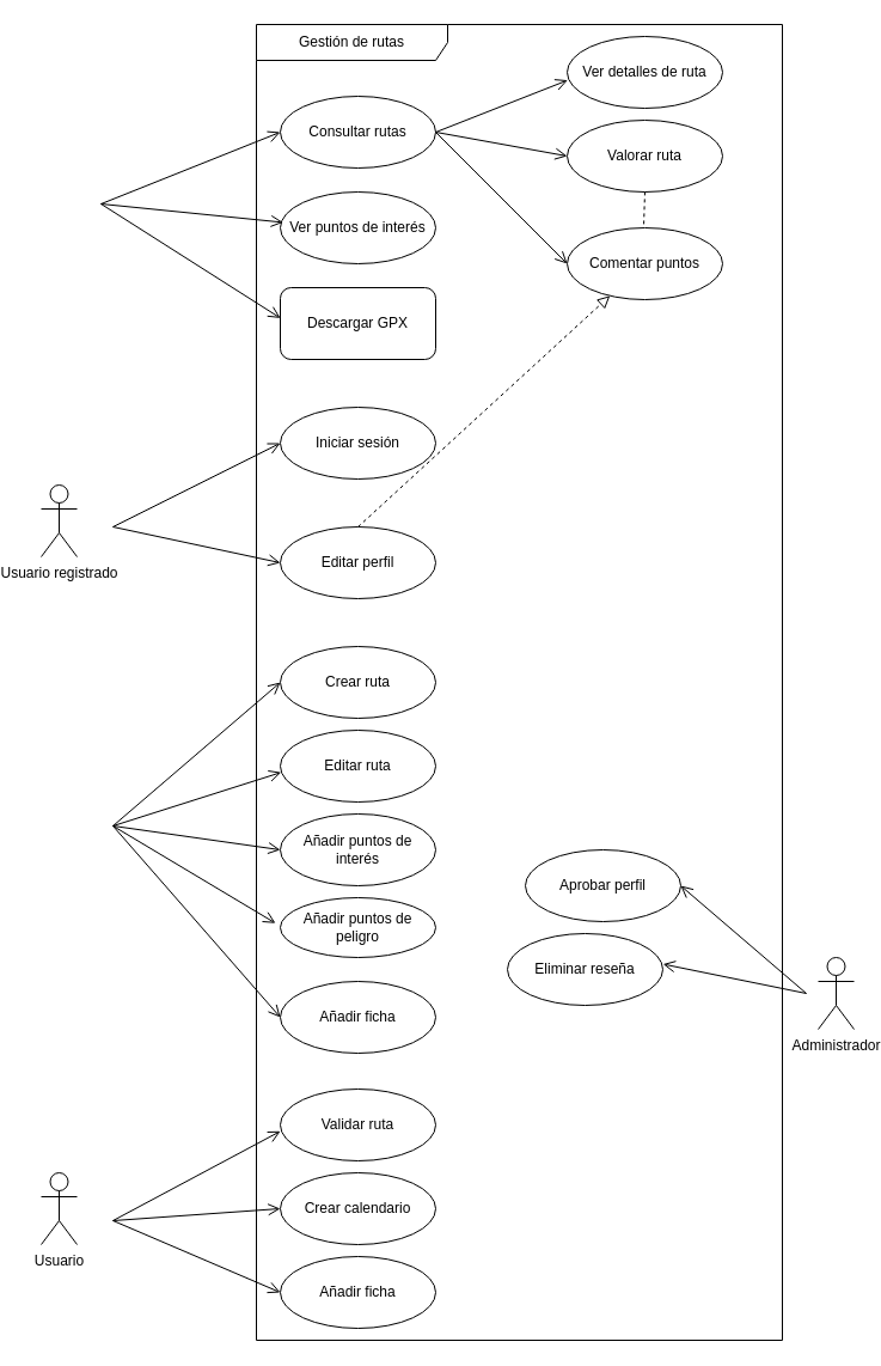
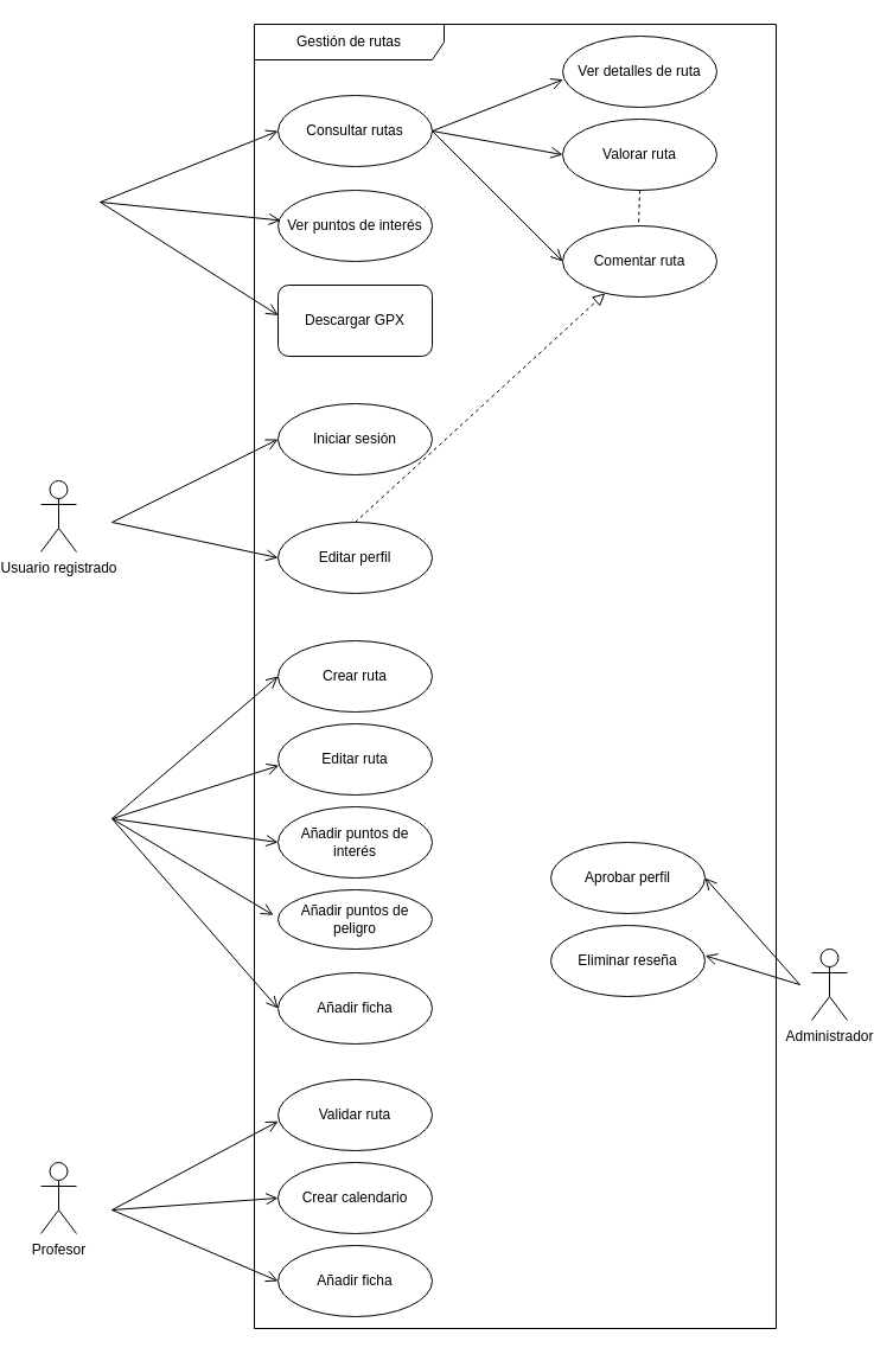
  <mxCell id="0" />
  <mxCell id="1" parent="0" />
  <mxCell id="2" value="Gestión de rutas" style="shape=umlFrame;whiteSpace=wrap;html=1;pointerEvents=0;recursiveResize=0;container=1;collapsible=0;width=160;" vertex="1" parent="1"><mxGeometry x="200" y="20" width="440" height="1100" as="geometry" /></mxCell>
  <mxCell id="3" value="Consultar rutas" style="ellipse;whiteSpace=wrap;html=1;" vertex="1" parent="2"><mxGeometry x="20" y="60" width="130" height="60" as="geometry" /></mxCell>
  <mxCell id="4" value="Ver detalles de ruta" style="ellipse;whiteSpace=wrap;html=1;" vertex="1" parent="2"><mxGeometry x="260" y="10" width="130" height="60" as="geometry" /></mxCell>
  <mxCell id="5" value="Ver puntos de interés" style="ellipse;whiteSpace=wrap;html=1;" vertex="1" parent="2"><mxGeometry x="20" y="140" width="130" height="60" as="geometry" /></mxCell>
  <mxCell id="6" value="Descargar GPX" style="whiteSpace=wrap;html=1;rounded=1;" vertex="1" parent="2"><mxGeometry x="20" y="220" width="130" height="60" as="geometry" /></mxCell>
  <mxCell id="7" value="Valorar ruta" style="ellipse;whiteSpace=wrap;html=1;" vertex="1" parent="2"><mxGeometry x="260" y="80" width="130" height="60" as="geometry" /></mxCell>
  <mxCell id="8" value="" style="endArrow=open;startArrow=none;endFill=0;startFill=0;endSize=8;html=1;verticalAlign=bottom;labelBackgroundColor=none;strokeWidth=1;rounded=0;entryX=0.003;entryY=0.61;entryDx=0;entryDy=0;entryPerimeter=0;" edge="1" parent="2" target="4"><mxGeometry width="160" relative="1" as="geometry"><mxPoint x="150" y="90" as="sourcePoint" /><mxPoint x="316" y="222" as="targetPoint" /></mxGeometry></mxCell>
  <mxCell id="9" value="" style="endArrow=open;startArrow=none;endFill=0;startFill=0;endSize=8;html=1;verticalAlign=bottom;labelBackgroundColor=none;strokeWidth=1;rounded=0;entryX=0;entryY=0.5;entryDx=0;entryDy=0;" edge="1" parent="2" target="7"><mxGeometry width="160" relative="1" as="geometry"><mxPoint x="150" y="90" as="sourcePoint" /><mxPoint x="386" y="412" as="targetPoint" /></mxGeometry></mxCell>
  <mxCell id="10" value="Iniciar sesión" style="ellipse;whiteSpace=wrap;html=1;" vertex="1" parent="2"><mxGeometry x="20" y="320" width="130" height="60" as="geometry" /></mxCell>
- <mxCell id="11" value="Comentar puntos" style="ellipse;whiteSpace=wrap;html=1;" vertex="1" parent="2"><mxGeometry x="260" y="170" width="130" height="60" as="geometry" /></mxCell>
+ <mxCell id="11" value="Comentar ruta" style="ellipse;whiteSpace=wrap;html=1;" vertex="1" parent="2"><mxGeometry x="260" y="170" width="130" height="60" as="geometry" /></mxCell>
  <mxCell id="12" value="" style="endArrow=open;startArrow=none;endFill=0;startFill=0;endSize=8;html=1;verticalAlign=bottom;labelBackgroundColor=none;strokeWidth=1;rounded=0;entryX=0;entryY=0.5;entryDx=0;entryDy=0;" edge="1" parent="2" target="11"><mxGeometry width="160" relative="1" as="geometry"><mxPoint x="150" y="90" as="sourcePoint" /><mxPoint x="250" y="130" as="targetPoint" /></mxGeometry></mxCell>
  <mxCell id="13" value="" style="endArrow=none;dashed=1;endFill=0;endSize=8;html=1;rounded=0;entryX=0.5;entryY=1;entryDx=0;entryDy=0;exitX=0.493;exitY=-0.052;exitDx=0;exitDy=0;exitPerimeter=0;" edge="1" parent="2" source="11" target="7"><mxGeometry width="160" relative="1" as="geometry"><mxPoint x="190" y="290" as="sourcePoint" /><mxPoint x="350" y="290" as="targetPoint" /></mxGeometry></mxCell>
  <mxCell id="14" value="Editar perfil" style="ellipse;whiteSpace=wrap;html=1;" vertex="1" parent="2"><mxGeometry x="20" y="420" width="130" height="60" as="geometry" /></mxCell>
  <mxCell id="15" value="Crear ruta" style="ellipse;whiteSpace=wrap;html=1;" vertex="1" parent="2"><mxGeometry x="20" y="520" width="130" height="60" as="geometry" /></mxCell>
  <mxCell id="16" value="" style="endArrow=open;startArrow=none;endFill=0;startFill=0;endSize=8;html=1;verticalAlign=bottom;labelBackgroundColor=none;strokeWidth=1;rounded=0;entryX=0;entryY=0.5;entryDx=0;entryDy=0;" edge="1" parent="2" target="14"><mxGeometry width="160" relative="1" as="geometry"><mxPoint x="-120" y="420" as="sourcePoint" /><mxPoint x="350" y="515" as="targetPoint" /></mxGeometry></mxCell>
  <mxCell id="17" value="" style="endArrow=block;dashed=1;endFill=0;endSize=8;html=1;rounded=0;exitX=0.5;exitY=0;exitDx=0;exitDy=0;" edge="1" parent="2" source="14" target="11"><mxGeometry width="160" relative="1" as="geometry"><mxPoint x="250" y="390" as="sourcePoint" /><mxPoint x="251" y="363" as="targetPoint" /></mxGeometry></mxCell>
  <mxCell id="18" value="Editar ruta" style="ellipse;whiteSpace=wrap;html=1;" vertex="1" parent="2"><mxGeometry x="20" y="590" width="130" height="60" as="geometry" /></mxCell>
  <mxCell id="19" value="Añadir puntos de interés" style="ellipse;whiteSpace=wrap;html=1;" vertex="1" parent="2"><mxGeometry x="20" y="660" width="130" height="60" as="geometry" /></mxCell>
  <mxCell id="20" value="Añadir puntos de peligro" style="ellipse;whiteSpace=wrap;html=1;" vertex="1" parent="2"><mxGeometry x="20" y="730" width="130" height="50" as="geometry" /></mxCell>
  <mxCell id="21" value="Añadir ficha" style="ellipse;whiteSpace=wrap;html=1;" vertex="1" parent="2"><mxGeometry x="20" y="800" width="130" height="60" as="geometry" /></mxCell>
  <mxCell id="22" value="Validar ruta" style="ellipse;whiteSpace=wrap;html=1;" vertex="1" parent="2"><mxGeometry x="20" y="890" width="130" height="60" as="geometry" /></mxCell>
  <mxCell id="23" value="Crear calendario" style="ellipse;whiteSpace=wrap;html=1;" vertex="1" parent="2"><mxGeometry x="20" y="960" width="130" height="60" as="geometry" /></mxCell>
  <mxCell id="24" value="Añadir ficha" style="ellipse;whiteSpace=wrap;html=1;" vertex="1" parent="2"><mxGeometry x="20" y="1030" width="130" height="60" as="geometry" /></mxCell>
- <mxCell id="25" value="Aprobar perfil" style="ellipse;whiteSpace=wrap;html=1;" vertex="1" parent="2"><mxGeometry x="225" y="690" width="130" height="60" as="geometry" /></mxCell>
- <mxCell id="26" value="Eliminar reseña" style="ellipse;whiteSpace=wrap;html=1;" vertex="1" parent="2"><mxGeometry x="210" y="760" width="130" height="60" as="geometry" /></mxCell>
+ <mxCell id="25" value="Aprobar perfil" style="ellipse;whiteSpace=wrap;html=1;" vertex="1" parent="2"><mxGeometry x="250" y="690" width="130" height="60" as="geometry" /></mxCell>
+ <mxCell id="26" value="Eliminar reseña" style="ellipse;whiteSpace=wrap;html=1;" vertex="1" parent="2"><mxGeometry x="250" y="760" width="130" height="60" as="geometry" /></mxCell>
  <mxCell id="27" value="" style="endArrow=open;startArrow=none;endFill=0;startFill=0;endSize=8;html=1;verticalAlign=bottom;labelBackgroundColor=none;strokeWidth=1;rounded=0;entryX=0.018;entryY=0.424;entryDx=0;entryDy=0;entryPerimeter=0;" edge="1" parent="1" target="5"><mxGeometry width="160" relative="1" as="geometry"><mxPoint x="70" y="170" as="sourcePoint" /><mxPoint x="220" y="190" as="targetPoint" /></mxGeometry></mxCell>
  <mxCell id="28" value="" style="endArrow=open;startArrow=none;endFill=0;startFill=0;endSize=8;html=1;verticalAlign=bottom;labelBackgroundColor=none;strokeWidth=1;rounded=0;entryX=0;entryY=0.5;entryDx=0;entryDy=0;" edge="1" parent="1" target="3"><mxGeometry width="160" relative="1" as="geometry"><mxPoint x="70" y="170" as="sourcePoint" /><mxPoint x="220" y="109.71" as="targetPoint" /></mxGeometry></mxCell>
  <mxCell id="29" value="" style="endArrow=open;startArrow=none;endFill=0;startFill=0;endSize=8;html=1;verticalAlign=bottom;labelBackgroundColor=none;strokeWidth=1;rounded=0;entryX=0.001;entryY=0.424;entryDx=0;entryDy=0;entryPerimeter=0;" edge="1" parent="1" target="6"><mxGeometry width="160" relative="1" as="geometry"><mxPoint x="70" y="170" as="sourcePoint" /><mxPoint x="216" y="262" as="targetPoint" /></mxGeometry></mxCell>
  <mxCell id="30" value="Usuario registrado&lt;div&gt;&lt;br&gt;&lt;/div&gt;" style="shape=umlActor;verticalLabelPosition=bottom;verticalAlign=top;html=1;" vertex="1" parent="1"><mxGeometry x="20" y="405" width="30" height="60" as="geometry" /></mxCell>
  <mxCell id="31" value="" style="endArrow=open;startArrow=none;endFill=0;startFill=0;endSize=8;html=1;verticalAlign=bottom;labelBackgroundColor=none;strokeWidth=1;rounded=0;entryX=0;entryY=0.5;entryDx=0;entryDy=0;" edge="1" parent="1" target="10"><mxGeometry width="160" relative="1" as="geometry"><mxPoint x="80" y="440" as="sourcePoint" /><mxPoint x="220" y="385" as="targetPoint" /></mxGeometry></mxCell>
  <mxCell id="32" value="" style="endArrow=open;startArrow=none;endFill=0;startFill=0;endSize=8;html=1;verticalAlign=bottom;labelBackgroundColor=none;strokeWidth=1;rounded=0;entryX=0;entryY=0.5;entryDx=0;entryDy=0;" edge="1" parent="1" target="15"><mxGeometry width="160" relative="1" as="geometry"><mxPoint x="80" y="690" as="sourcePoint" /><mxPoint x="280" y="630" as="targetPoint" /></mxGeometry></mxCell>
  <mxCell id="33" value="" style="endArrow=open;startArrow=none;endFill=0;startFill=0;endSize=8;html=1;verticalAlign=bottom;labelBackgroundColor=none;strokeWidth=1;rounded=0;entryX=0.006;entryY=0.587;entryDx=0;entryDy=0;entryPerimeter=0;" edge="1" parent="1" target="18"><mxGeometry width="160" relative="1" as="geometry"><mxPoint x="80" y="690" as="sourcePoint" /><mxPoint x="270" y="670" as="targetPoint" /></mxGeometry></mxCell>
  <mxCell id="34" value="" style="endArrow=open;startArrow=none;endFill=0;startFill=0;endSize=8;html=1;verticalAlign=bottom;labelBackgroundColor=none;strokeWidth=1;rounded=0;entryX=0;entryY=0.5;entryDx=0;entryDy=0;" edge="1" parent="1" target="19"><mxGeometry width="160" relative="1" as="geometry"><mxPoint x="80" y="690" as="sourcePoint" /><mxPoint x="270" y="680" as="targetPoint" /></mxGeometry></mxCell>
  <mxCell id="35" value="" style="endArrow=open;startArrow=none;endFill=0;startFill=0;endSize=8;html=1;verticalAlign=bottom;labelBackgroundColor=none;strokeWidth=1;rounded=0;entryX=-0.031;entryY=0.426;entryDx=0;entryDy=0;entryPerimeter=0;" edge="1" parent="1" target="20"><mxGeometry width="160" relative="1" as="geometry"><mxPoint x="80" y="690" as="sourcePoint" /><mxPoint x="260" y="750" as="targetPoint" /></mxGeometry></mxCell>
  <mxCell id="36" value="" style="endArrow=open;startArrow=none;endFill=0;startFill=0;endSize=8;html=1;verticalAlign=bottom;labelBackgroundColor=none;strokeWidth=1;rounded=0;entryX=0;entryY=0.5;entryDx=0;entryDy=0;" edge="1" parent="1" target="21"><mxGeometry width="160" relative="1" as="geometry"><mxPoint x="80" y="690" as="sourcePoint" /><mxPoint x="260" y="810" as="targetPoint" /></mxGeometry></mxCell>
- <mxCell id="37" value="&lt;div&gt;Usuario&lt;/div&gt;" style="shape=umlActor;verticalLabelPosition=bottom;verticalAlign=top;html=1;" vertex="1" parent="1"><mxGeometry x="20" y="980" width="30" height="60" as="geometry" /></mxCell>
+ <mxCell id="37" value="&lt;div&gt;Profesor&lt;/div&gt;" style="shape=umlActor;verticalLabelPosition=bottom;verticalAlign=top;html=1;" vertex="1" parent="1"><mxGeometry x="20" y="980" width="30" height="60" as="geometry" /></mxCell>
  <mxCell id="38" value="&lt;div&gt;Administrador&lt;/div&gt;" style="shape=umlActor;verticalLabelPosition=bottom;verticalAlign=top;html=1;" vertex="1" parent="1"><mxGeometry x="670" y="800" width="30" height="60" as="geometry" /></mxCell>
  <mxCell id="39" value="" style="endArrow=open;startArrow=none;endFill=0;startFill=0;endSize=8;html=1;verticalAlign=bottom;labelBackgroundColor=none;strokeWidth=1;rounded=0;entryX=1;entryY=0.5;entryDx=0;entryDy=0;" edge="1" parent="1" target="25"><mxGeometry width="160" relative="1" as="geometry"><mxPoint x="660" y="830" as="sourcePoint" /><mxPoint x="800" y="930" as="targetPoint" /></mxGeometry></mxCell>
  <mxCell id="40" value="" style="endArrow=open;startArrow=none;endFill=0;startFill=0;endSize=8;html=1;verticalAlign=bottom;labelBackgroundColor=none;strokeWidth=1;rounded=0;entryX=1.001;entryY=0.426;entryDx=0;entryDy=0;entryPerimeter=0;" edge="1" parent="1" target="26"><mxGeometry width="160" relative="1" as="geometry"><mxPoint x="660" y="830" as="sourcePoint" /><mxPoint x="580" y="840" as="targetPoint" /></mxGeometry></mxCell>
  <mxCell id="41" value="" style="endArrow=open;startArrow=none;endFill=0;startFill=0;endSize=8;html=1;verticalAlign=bottom;labelBackgroundColor=none;strokeWidth=1;rounded=0;entryX=0.001;entryY=0.587;entryDx=0;entryDy=0;entryPerimeter=0;" edge="1" parent="1" target="22"><mxGeometry width="160" relative="1" as="geometry"><mxPoint x="80" y="1020" as="sourcePoint" /><mxPoint x="40" y="1000" as="targetPoint" /></mxGeometry></mxCell>
  <mxCell id="42" value="" style="endArrow=open;startArrow=none;endFill=0;startFill=0;endSize=8;html=1;verticalAlign=bottom;labelBackgroundColor=none;strokeWidth=1;rounded=0;entryX=0;entryY=0.5;entryDx=0;entryDy=0;" edge="1" parent="1" target="23"><mxGeometry width="160" relative="1" as="geometry"><mxPoint x="80" y="1020" as="sourcePoint" /><mxPoint x="40" y="980" as="targetPoint" /></mxGeometry></mxCell>
  <mxCell id="43" value="" style="endArrow=open;startArrow=none;endFill=0;startFill=0;endSize=8;html=1;verticalAlign=bottom;labelBackgroundColor=none;strokeWidth=1;rounded=0;entryX=0;entryY=0.5;entryDx=0;entryDy=0;" edge="1" parent="1" target="24"><mxGeometry width="160" relative="1" as="geometry"><mxPoint x="80" y="1020" as="sourcePoint" /><mxPoint x="10" y="990" as="targetPoint" /></mxGeometry></mxCell>
